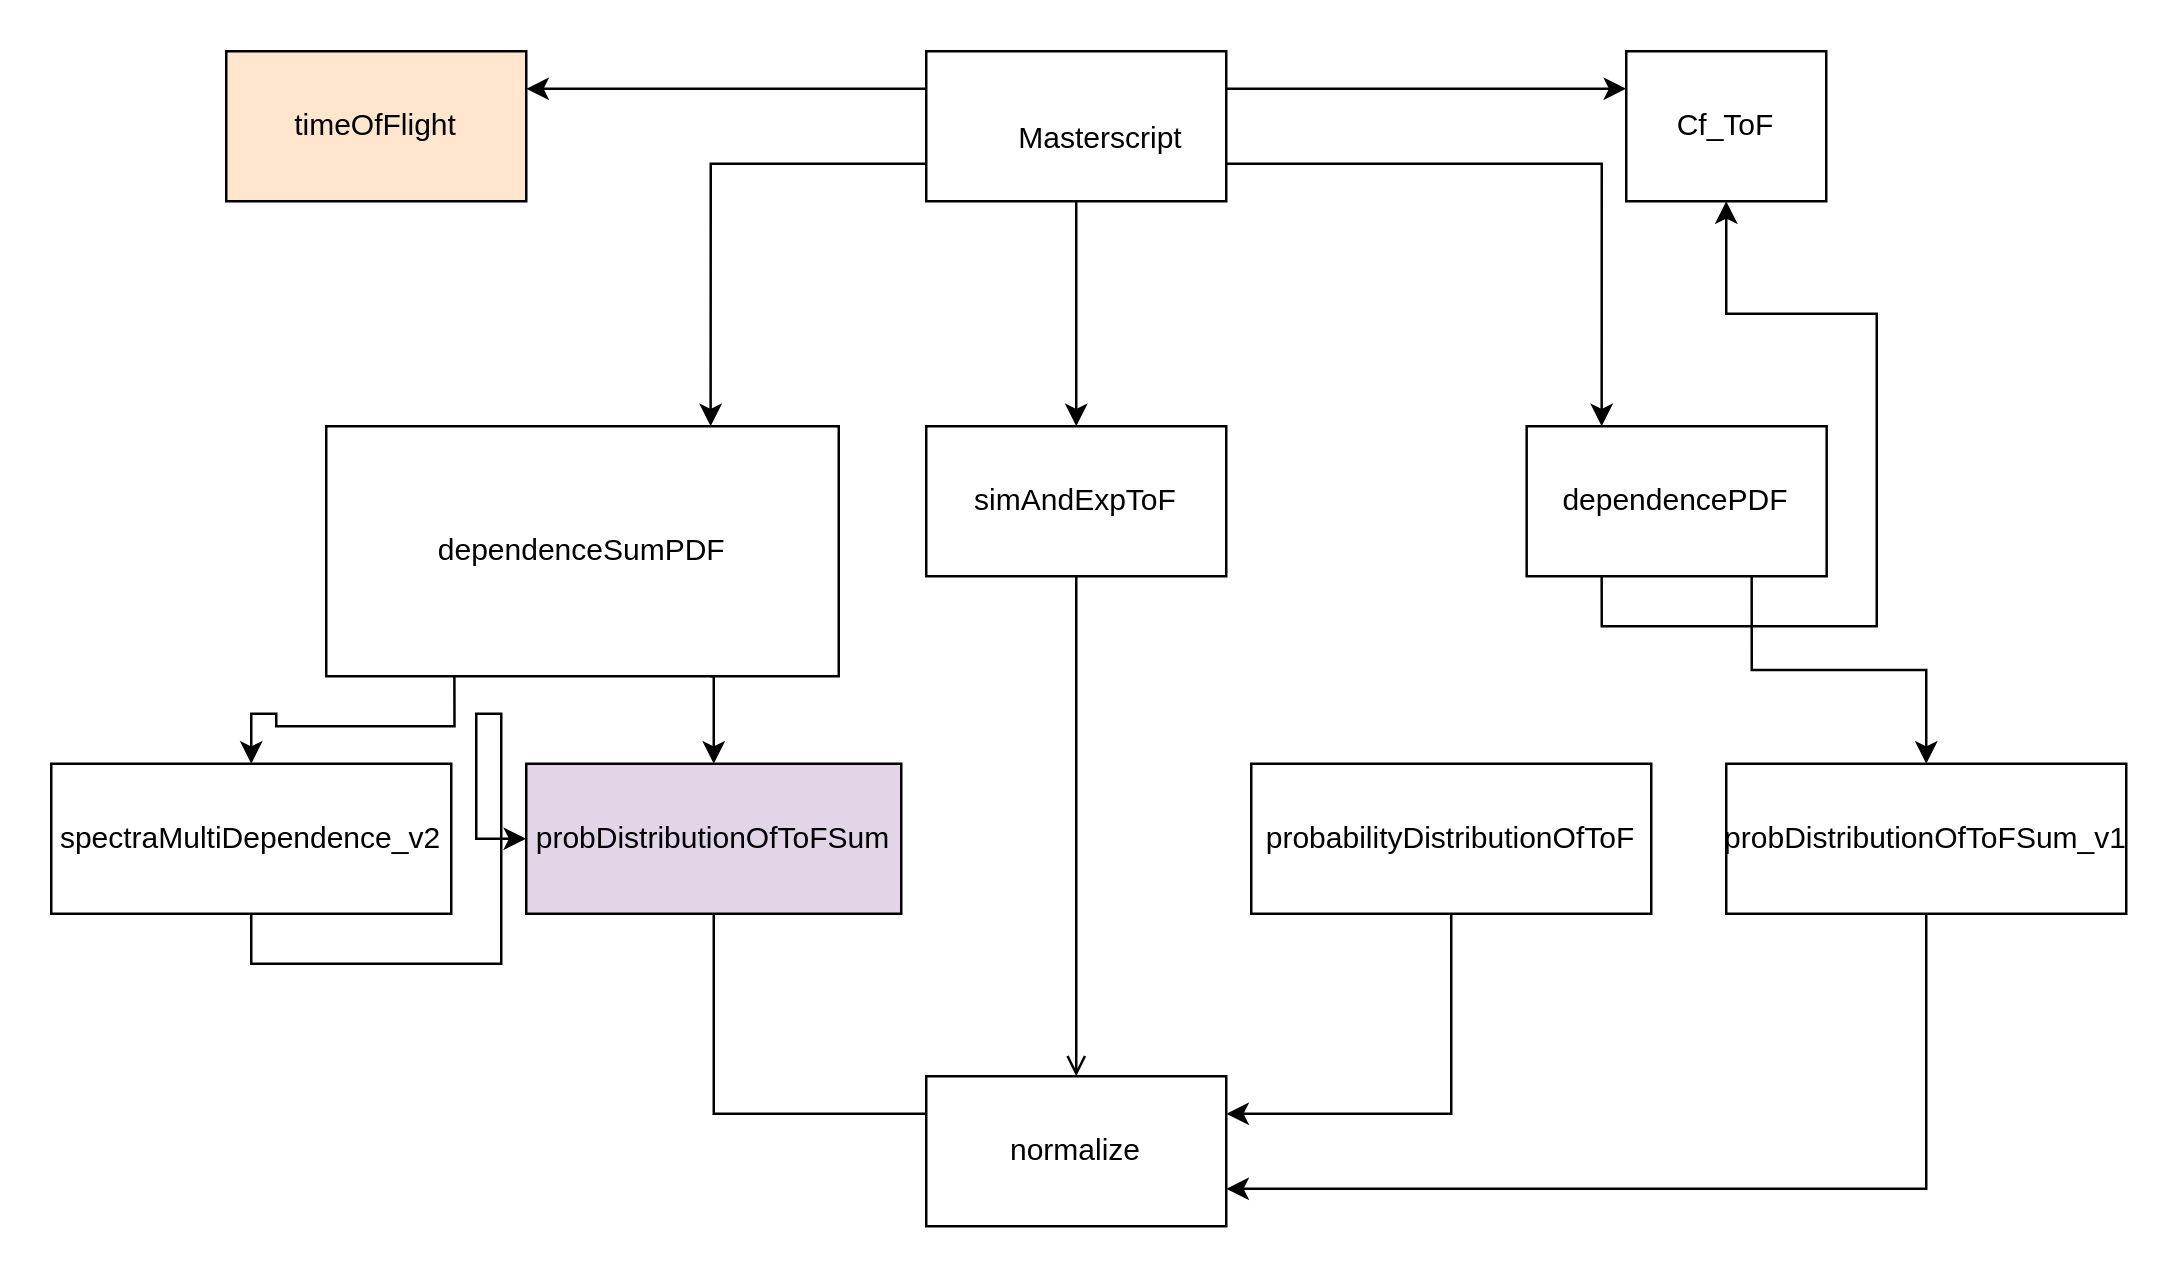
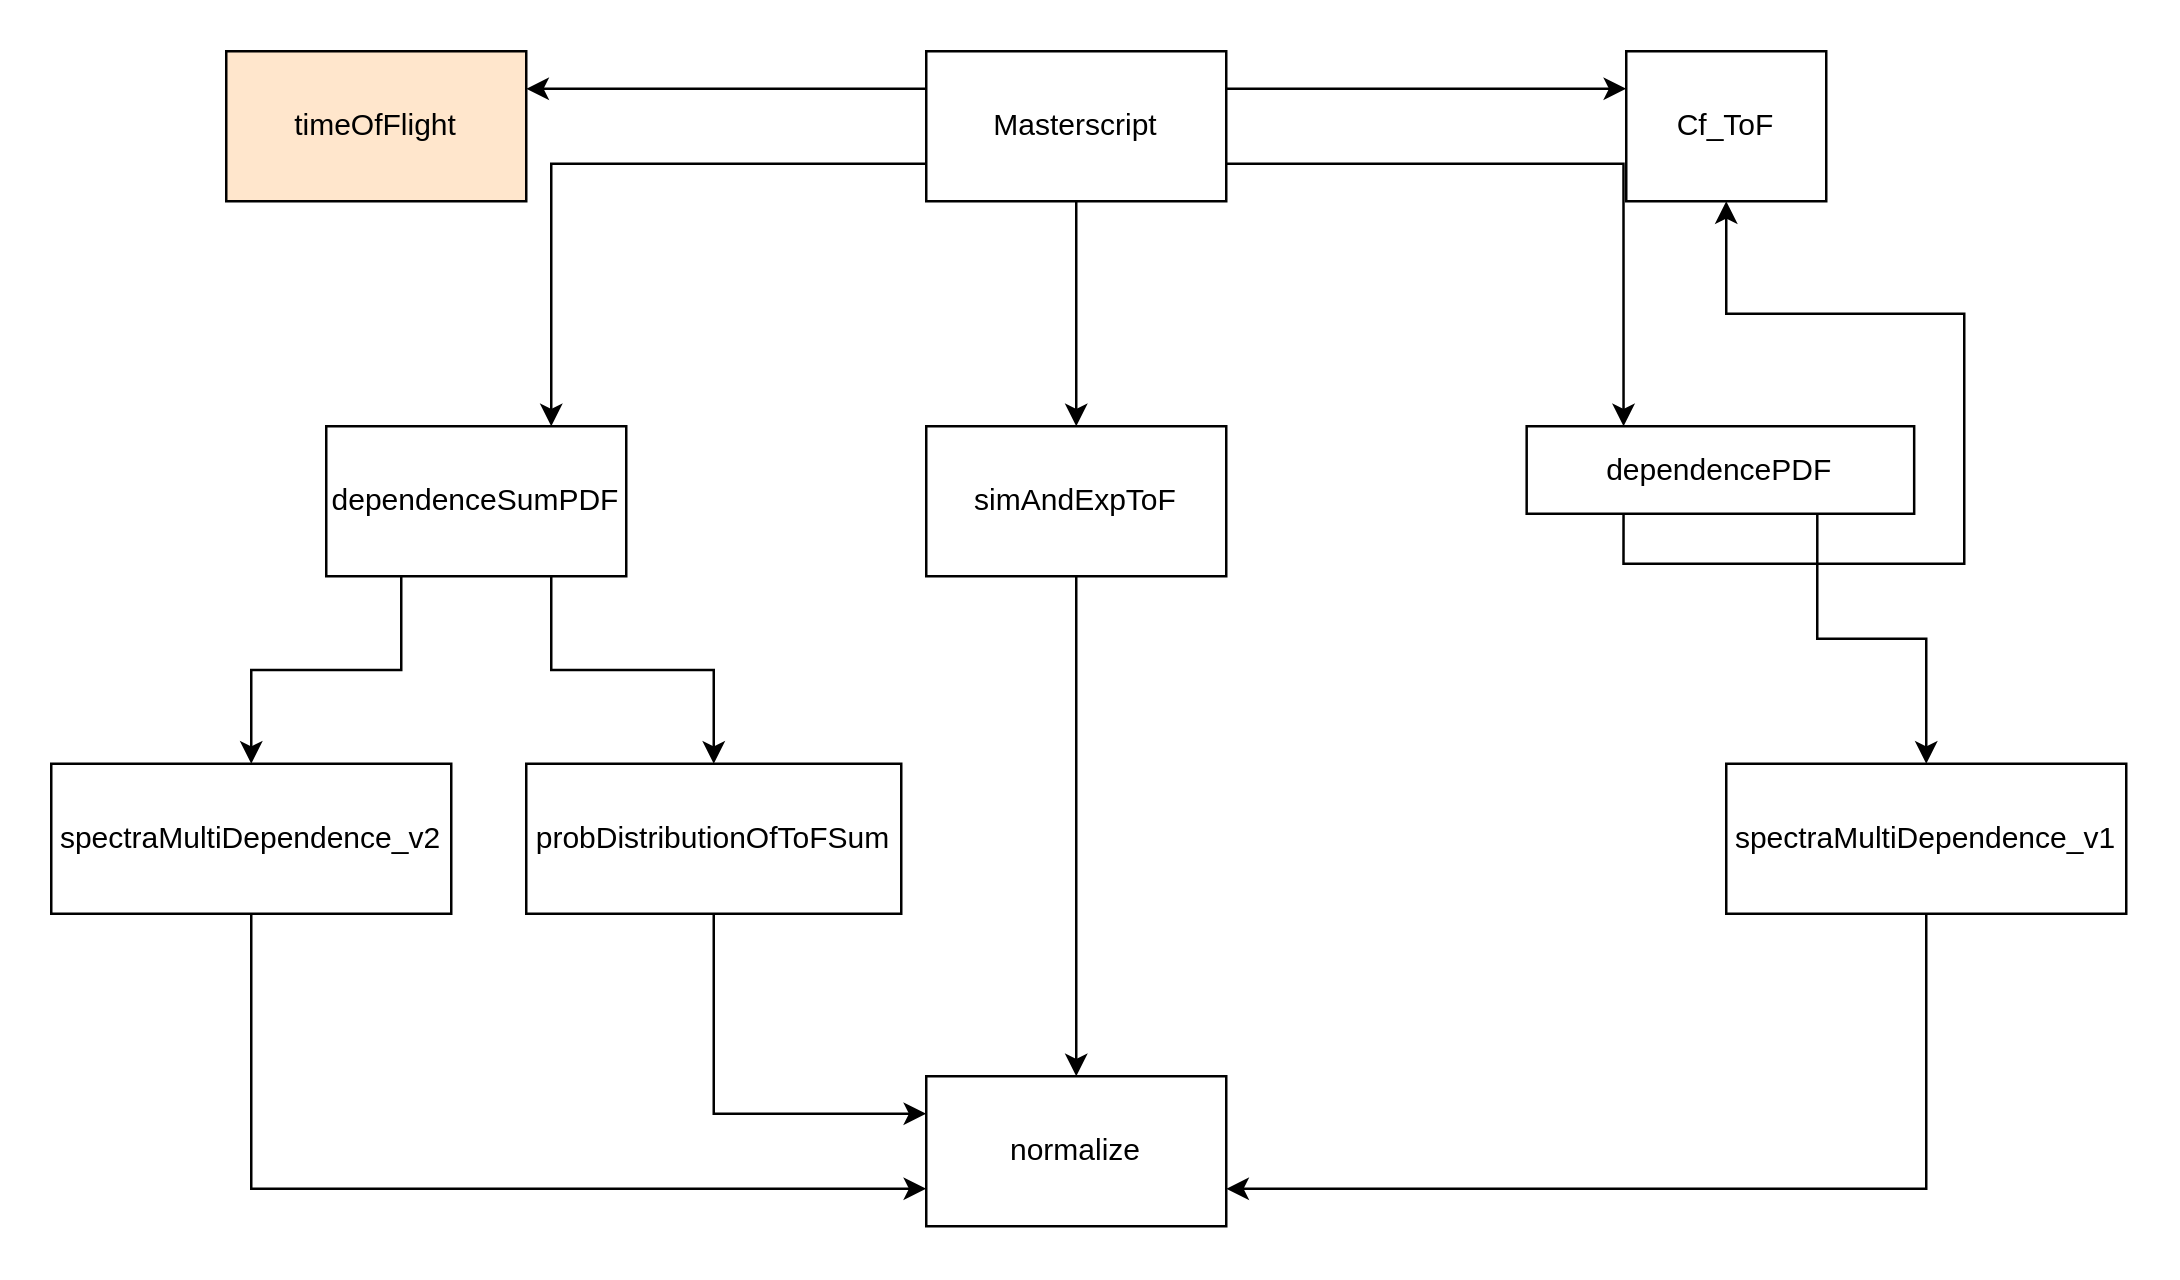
  <mxCell id="0" />
  <mxCell id="1" parent="0" />
  <mxCell id="2" style="edgeStyle=orthogonalEdgeStyle;rounded=0;orthogonalLoop=1;jettySize=auto;html=1;exitX=0;exitY=0.75;exitDx=0;exitDy=0;entryX=0.75;entryY=0;entryDx=0;entryDy=0;" edge="1" parent="1" source="7" target="16"><mxGeometry relative="1" as="geometry" /></mxCell>
  <mxCell id="3" style="edgeStyle=orthogonalEdgeStyle;rounded=0;orthogonalLoop=1;jettySize=auto;html=1;exitX=0.5;exitY=1;exitDx=0;exitDy=0;entryX=0.5;entryY=0;entryDx=0;entryDy=0;" edge="1" parent="1" source="7" target="19"><mxGeometry relative="1" as="geometry" /></mxCell>
  <mxCell id="4" style="edgeStyle=orthogonalEdgeStyle;rounded=0;orthogonalLoop=1;jettySize=auto;html=1;exitX=1;exitY=0.75;exitDx=0;exitDy=0;entryX=0.25;entryY=0;entryDx=0;entryDy=0;" edge="1" parent="1" source="7" target="23"><mxGeometry relative="1" as="geometry" /></mxCell>
  <mxCell id="5" style="edgeStyle=orthogonalEdgeStyle;rounded=0;orthogonalLoop=1;jettySize=auto;html=1;exitX=1;exitY=0.25;exitDx=0;exitDy=0;entryX=0;entryY=0.25;entryDx=0;entryDy=0;" edge="1" parent="1" source="7" target="20"><mxGeometry relative="1" as="geometry" /></mxCell>
  <mxCell id="6" style="edgeStyle=orthogonalEdgeStyle;rounded=0;orthogonalLoop=1;jettySize=auto;html=1;exitX=0;exitY=0.25;exitDx=0;exitDy=0;entryX=1;entryY=0.25;entryDx=0;entryDy=0;" edge="1" parent="1" source="7" target="17"><mxGeometry relative="1" as="geometry" /></mxCell>
  <mxCell id="7" value="" style="rounded=0;whiteSpace=wrap;html=1;" vertex="1" parent="1"><mxGeometry x="370" y="20" width="120" height="60" as="geometry" /></mxCell>
- <mxCell id="8" value="Masterscript" style="text;html=1;strokeColor=none;fillColor=none;align=center;verticalAlign=middle;whiteSpace=wrap;rounded=0;" vertex="1" parent="1"><mxGeometry x="410" y="35" width="60" height="40" as="geometry" /></mxCell>
+ <mxCell id="8" value="Masterscript" style="text;html=1;strokeColor=none;fillColor=none;align=center;verticalAlign=middle;whiteSpace=wrap;rounded=0;" vertex="1" parent="1"><mxGeometry x="400" y="30" width="60" height="40" as="geometry" /></mxCell>
  <mxCell id="9" value="" style="edgeStyle=orthogonalEdgeStyle;rounded=0;orthogonalLoop=1;jettySize=auto;html=1;entryX=0.5;entryY=1;entryDx=0;entryDy=0;exitX=0.5;exitY=1;exitDx=0;exitDy=0;" edge="1" parent="1" source="11" target="11"><mxGeometry relative="1" as="geometry"><mxPoint x="100" y="340" as="targetPoint" /></mxGeometry></mxCell>
- <mxCell id="10" style="edgeStyle=orthogonalEdgeStyle;rounded=0;orthogonalLoop=1;jettySize=auto;html=1;exitX=0.5;exitY=1;exitDx=0;exitDy=0;" edge="1" parent="1" source="11" target="13"><mxGeometry relative="1" as="geometry" /></mxCell>
+ <mxCell id="10" style="edgeStyle=orthogonalEdgeStyle;rounded=0;orthogonalLoop=1;jettySize=auto;html=1;exitX=0.5;exitY=1;exitDx=0;exitDy=0;entryX=0;entryY=0.75;entryDx=0;entryDy=0;" edge="1" parent="1" source="11" target="28"><mxGeometry relative="1" as="geometry" /></mxCell>
  <mxCell id="11" value="&lt;span style=&quot;white-space: normal&quot;&gt;spectraMultiDependence_v2&lt;/span&gt;" style="rounded=0;whiteSpace=wrap;html=1;" vertex="1" parent="1"><mxGeometry x="20" y="305" width="160" height="60" as="geometry" /></mxCell>
- <mxCell id="12" style="edgeStyle=orthogonalEdgeStyle;rounded=0;orthogonalLoop=1;jettySize=auto;html=1;exitX=0.5;exitY=1;exitDx=0;exitDy=0;entryX=0;entryY=0.25;entryDx=0;entryDy=0;endArrow=none;" edge="1" parent="1" source="13" target="28"><mxGeometry relative="1" as="geometry" /></mxCell>
- <mxCell id="13" value="&lt;span style=&quot;white-space: normal&quot;&gt;probDistributionOfToFSum&lt;/span&gt;" style="rounded=0;whiteSpace=wrap;html=1;fillColor=#e1d5e7;" vertex="1" parent="1"><mxGeometry x="210" y="305" width="150" height="60" as="geometry" /></mxCell>
+ <mxCell id="12" style="edgeStyle=orthogonalEdgeStyle;rounded=0;orthogonalLoop=1;jettySize=auto;html=1;exitX=0.5;exitY=1;exitDx=0;exitDy=0;entryX=0;entryY=0.25;entryDx=0;entryDy=0;" edge="1" parent="1" source="13" target="28"><mxGeometry relative="1" as="geometry" /></mxCell>
+ <mxCell id="13" value="&lt;span style=&quot;white-space: normal&quot;&gt;probDistributionOfToFSum&lt;/span&gt;" style="rounded=0;whiteSpace=wrap;html=1;" vertex="1" parent="1"><mxGeometry x="210" y="305" width="150" height="60" as="geometry" /></mxCell>
  <mxCell id="14" style="edgeStyle=orthogonalEdgeStyle;rounded=0;orthogonalLoop=1;jettySize=auto;html=1;exitX=0.25;exitY=1;exitDx=0;exitDy=0;entryX=0.5;entryY=0;entryDx=0;entryDy=0;" edge="1" parent="1" source="16" target="11"><mxGeometry relative="1" as="geometry" /></mxCell>
  <mxCell id="15" style="edgeStyle=orthogonalEdgeStyle;rounded=0;orthogonalLoop=1;jettySize=auto;html=1;exitX=0.75;exitY=1;exitDx=0;exitDy=0;entryX=0.5;entryY=0;entryDx=0;entryDy=0;" edge="1" parent="1" source="16" target="13"><mxGeometry relative="1" as="geometry" /></mxCell>
- <mxCell id="16" value="&lt;span style=&quot;white-space: normal&quot;&gt;dependenceSumPDF&lt;/span&gt;" style="rounded=0;whiteSpace=wrap;html=1;" vertex="1" parent="1"><mxGeometry x="130" y="170" width="205" height="100" as="geometry" /></mxCell>
+ <mxCell id="16" value="&lt;span style=&quot;white-space: normal&quot;&gt;dependenceSumPDF&lt;/span&gt;" style="rounded=0;whiteSpace=wrap;html=1;" vertex="1" parent="1"><mxGeometry x="130" y="170" width="120" height="60" as="geometry" /></mxCell>
  <mxCell id="17" value="&lt;span style=&quot;white-space: normal&quot;&gt;timeOfFlight&lt;/span&gt;" style="rounded=0;whiteSpace=wrap;html=1;fillColor=#ffe6cc;" vertex="1" parent="1"><mxGeometry x="90" y="20" width="120" height="60" as="geometry" /></mxCell>
- <mxCell id="18" style="edgeStyle=orthogonalEdgeStyle;rounded=0;orthogonalLoop=1;jettySize=auto;html=1;exitX=0.5;exitY=1;exitDx=0;exitDy=0;endArrow=open;" edge="1" parent="1" source="19" target="28"><mxGeometry relative="1" as="geometry" /></mxCell>
+ <mxCell id="18" style="edgeStyle=orthogonalEdgeStyle;rounded=0;orthogonalLoop=1;jettySize=auto;html=1;exitX=0.5;exitY=1;exitDx=0;exitDy=0;" edge="1" parent="1" source="19" target="28"><mxGeometry relative="1" as="geometry" /></mxCell>
  <mxCell id="19" value="&lt;span style=&quot;white-space: normal&quot;&gt;simAndExpToF&lt;/span&gt;" style="rounded=0;whiteSpace=wrap;html=1;" vertex="1" parent="1"><mxGeometry x="370" y="170" width="120" height="60" as="geometry" /></mxCell>
  <mxCell id="20" value="&lt;span style=&quot;white-space: normal&quot;&gt;Cf_ToF&lt;/span&gt;" style="rounded=0;whiteSpace=wrap;html=1;" vertex="1" parent="1"><mxGeometry x="650" y="20" width="80" height="60" as="geometry" /></mxCell>
  <mxCell id="21" style="edgeStyle=orthogonalEdgeStyle;rounded=0;orthogonalLoop=1;jettySize=auto;html=1;exitX=0.25;exitY=1;exitDx=0;exitDy=0;" edge="1" parent="1" source="23" target="20"><mxGeometry relative="1" as="geometry" /></mxCell>
  <mxCell id="22" style="edgeStyle=orthogonalEdgeStyle;rounded=0;orthogonalLoop=1;jettySize=auto;html=1;exitX=0.75;exitY=1;exitDx=0;exitDy=0;" edge="1" parent="1" source="23" target="27"><mxGeometry relative="1" as="geometry" /></mxCell>
- <mxCell id="23" value="&lt;span style=&quot;white-space: normal&quot;&gt;dependencePDF&lt;/span&gt;" style="rounded=0;whiteSpace=wrap;html=1;" vertex="1" parent="1"><mxGeometry x="610.167" y="170" width="120" height="60" as="geometry" /></mxCell>
- <mxCell id="24" style="edgeStyle=orthogonalEdgeStyle;rounded=0;orthogonalLoop=1;jettySize=auto;html=1;exitX=0.5;exitY=1;exitDx=0;exitDy=0;entryX=1;entryY=0.25;entryDx=0;entryDy=0;" edge="1" parent="1" source="25" target="28"><mxGeometry relative="1" as="geometry" /></mxCell>
- <mxCell id="25" value="&lt;span style=&quot;white-space: normal&quot;&gt;probabilityDistributionOfToF&lt;/span&gt;" style="rounded=0;whiteSpace=wrap;html=1;" vertex="1" parent="1"><mxGeometry x="500" y="305" width="160" height="60" as="geometry" /></mxCell>
+ <mxCell id="23" value="&lt;span style=&quot;white-space: normal&quot;&gt;dependencePDF&lt;/span&gt;" style="rounded=0;whiteSpace=wrap;html=1;" vertex="1" parent="1"><mxGeometry x="610.167" y="170" width="155" height="35" as="geometry" /></mxCell>
  <mxCell id="26" style="edgeStyle=orthogonalEdgeStyle;rounded=0;orthogonalLoop=1;jettySize=auto;html=1;exitX=0.5;exitY=1;exitDx=0;exitDy=0;entryX=1;entryY=0.75;entryDx=0;entryDy=0;" edge="1" parent="1" source="27" target="28"><mxGeometry relative="1" as="geometry" /></mxCell>
- <mxCell id="27" value="&lt;span style=&quot;white-space: normal&quot;&gt;probDistributionOfToFSum_v1&lt;/span&gt;" style="rounded=0;whiteSpace=wrap;html=1;" vertex="1" parent="1"><mxGeometry x="690" y="305" width="160" height="60" as="geometry" /></mxCell>
+ <mxCell id="27" value="&lt;span style=&quot;white-space: normal&quot;&gt;spectraMultiDependence_v1&lt;/span&gt;" style="rounded=0;whiteSpace=wrap;html=1;" vertex="1" parent="1"><mxGeometry x="690" y="305" width="160" height="60" as="geometry" /></mxCell>
  <mxCell id="28" value="&lt;span style=&quot;white-space: normal&quot;&gt;normalize&lt;/span&gt;" style="rounded=0;whiteSpace=wrap;html=1;" vertex="1" parent="1"><mxGeometry x="370" y="430" width="120" height="60" as="geometry" /></mxCell>
